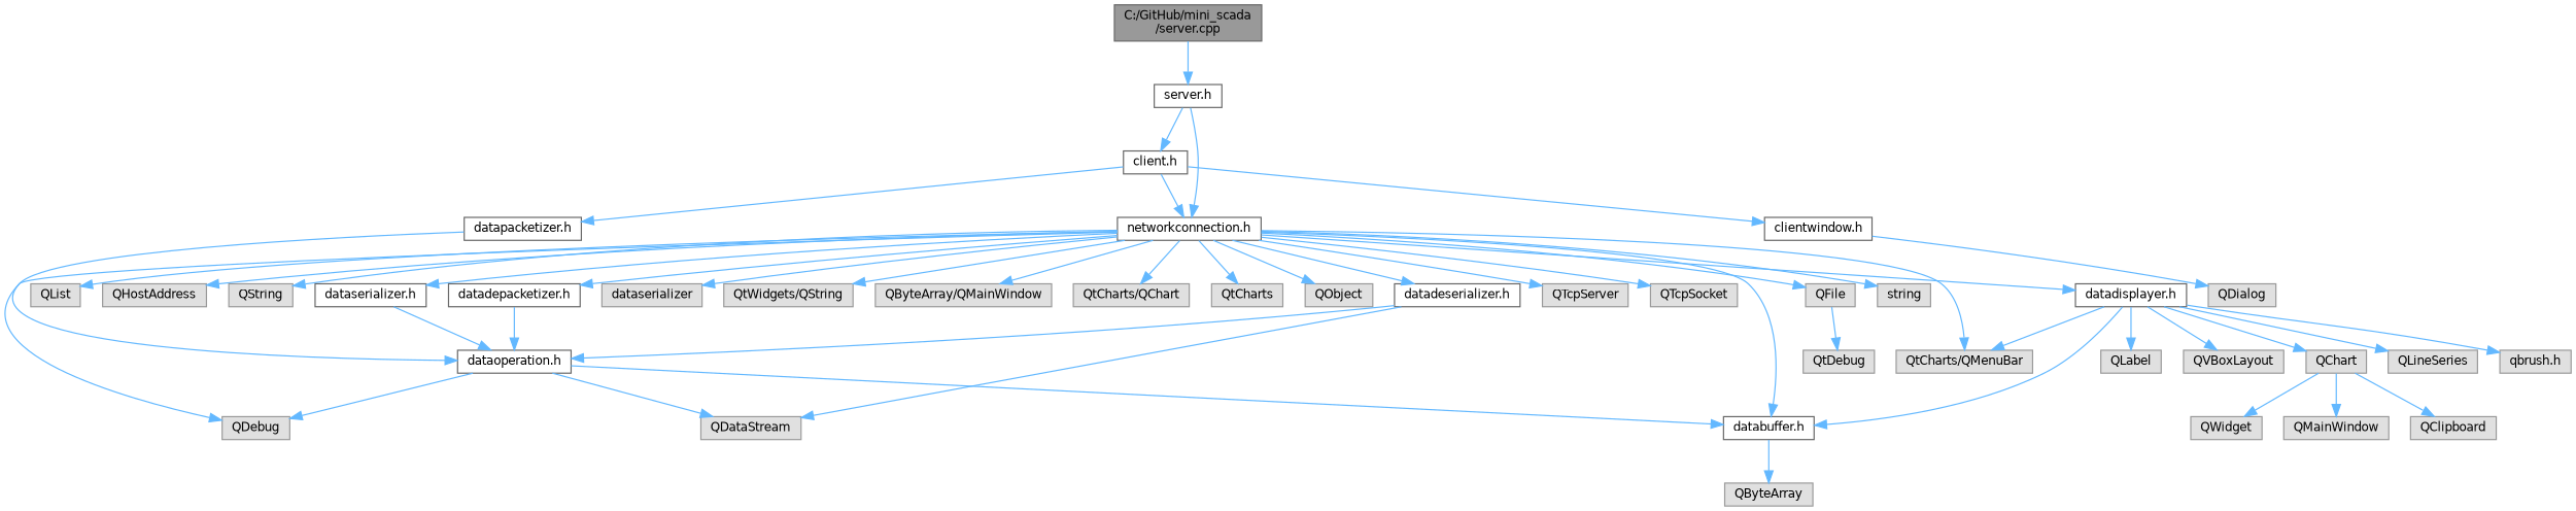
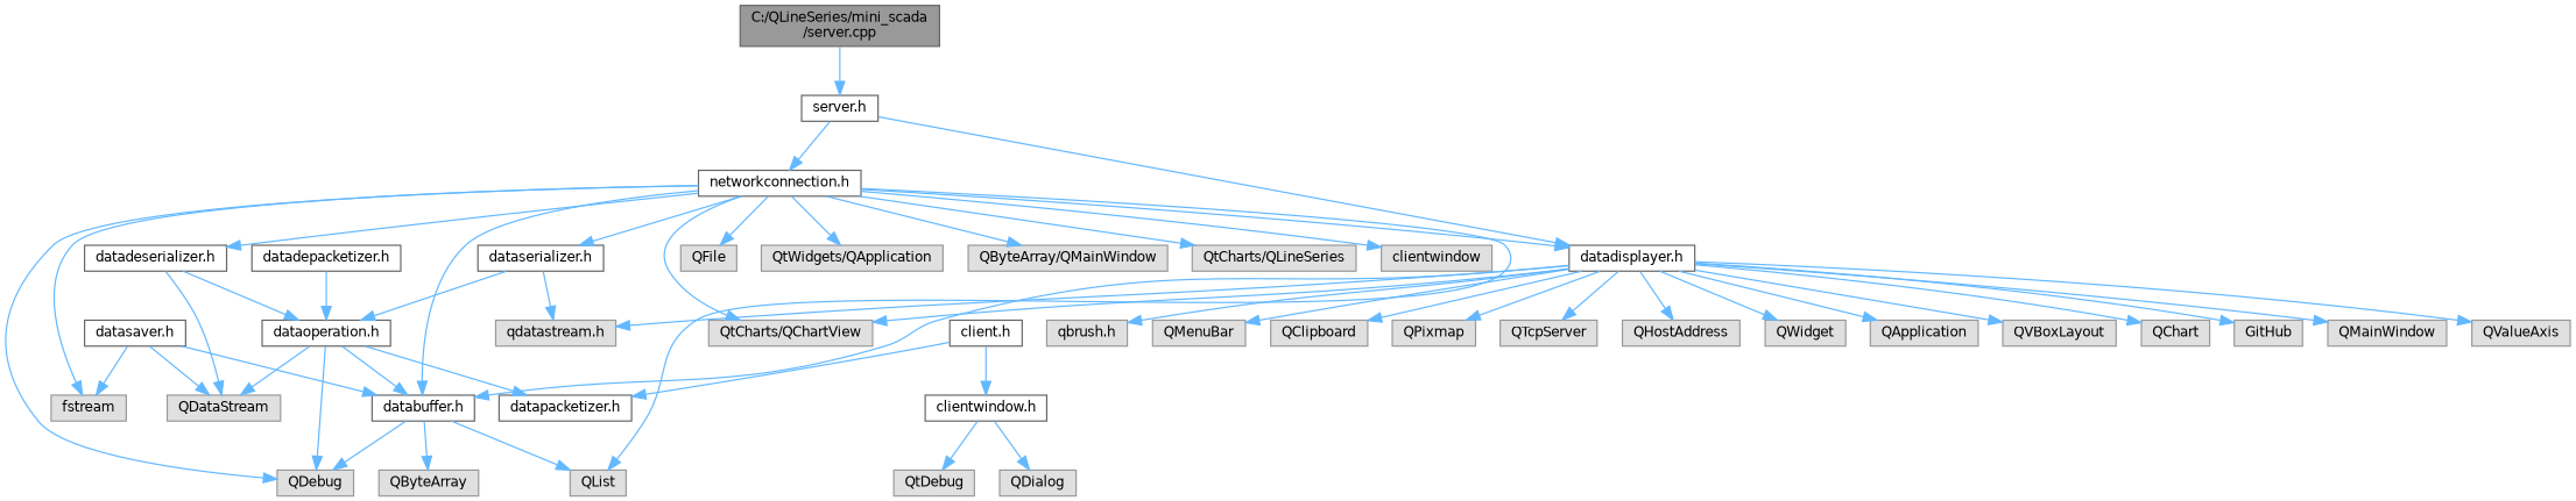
  digraph {
    node [color=grey60 fillcolor="#E0E0E0" fontname=Helvetica fontsize=10 shape=box style=filled]
    edge [color=steelblue1 fontname=Helvetica fontsize=10 labelfontname=Helvetica labelfontsize=10 style=solid]
-   n1 [color=gray40 fillcolor=grey60 fontcolor=black height=0.2 label="C:/GitHub/mini_scada\l/server.cpp" width=0.4]
+   n1 [color=gray40 fillcolor=grey60 fontcolor=black height=0.2 label="C:/QLineSeries/mini_scada\l/server.cpp" width=0.4]
    n2 [color=grey40 fillcolor=white height=0.2 label="server.h" width=0.4]
    n3 [color=grey40 fillcolor=white height=0.2 label="networkconnection.h" width=0.4]
    n4 [color=grey40 fillcolor=white height=0.2 label="client.h" width=0.4]
-   n5 [height=0.2 label=QObject width=0.4]
    n6 [height=0.2 label=QTcpServer width=0.4]
-   n7 [height=0.2 label=QTcpSocket width=0.4]
-   n8 [height=0.2 label=string width=0.4]
+   n8 [height=0.2 label=clientwindow width=0.4]
    n9 [color=grey40 fillcolor=white height=0.2 label="databuffer.h" width=0.4]
    n10 [height=0.2 label=QList width=0.4]
    n11 [height=0.2 label=QDebug width=0.4]
    n12 [height=0.2 label=QHostAddress width=0.4]
-   n13 [height=0.2 label=QString width=0.4]
    n14 [color=grey40 fillcolor=white height=0.2 label="dataserializer.h" width=0.4]
    n15 [color=grey40 fillcolor=white height=0.2 label="datadeserializer.h" width=0.4]
    n16 [color=grey40 fillcolor=white height=0.2 label="datadepacketizer.h" width=0.4]
-   n17 [height=0.2 label=dataserializer width=0.4]
+   n17 [height=0.2 label=fstream width=0.4]
    n18 [height=0.2 label=QFile width=0.4]
-   n19 [height=0.2 label="QtWidgets/QString" width=0.4]
+   n19 [height=0.2 label="QtWidgets/QApplication" width=0.4]
    n20 [height=0.2 label="QByteArray/QMainWindow" width=0.4]
-   n21 [height=0.2 label="QtCharts/QMenuBar" width=0.4]
-   n22 [height=0.2 label="QtCharts/QChart" width=0.4]
-   n23 [height=0.2 label=QtCharts width=0.4]
+   n21 [height=0.2 label="QtCharts/QChartView" width=0.4]
+   n22 [height=0.2 label="QtCharts/QLineSeries" width=0.4]
    n24 [color=grey40 fillcolor=white height=0.2 label="datadisplayer.h" width=0.4]
    n25 [color=grey40 fillcolor=white height=0.2 label="datapacketizer.h" width=0.4]
    n26 [color=grey40 fillcolor=white height=0.2 label="clientwindow.h" width=0.4]
    n27 [height=0.2 label=QByteArray width=0.4]
    n28 [color=grey40 fillcolor=white height=0.2 label="dataoperation.h" width=0.4]
+   n29 [height=0.2 label="qdatastream.h" width=0.4]
    n30 [height=0.2 label=QDataStream width=0.4]
+   n31 [color=grey40 fillcolor=white height=0.2 label="datasaver.h" width=0.4]
    n32 [height=0.2 label=QWidget width=0.4]
-   n33 [height=0.2 label=QLabel width=0.4]
+   n33 [height=0.2 label=QApplication width=0.4]
    n34 [height=0.2 label=QVBoxLayout width=0.4]
    n35 [height=0.2 label=QChart width=0.4]
-   n36 [height=0.2 label=QLineSeries width=0.4]
+   n36 [height=0.2 label=GitHub width=0.4]
    n37 [height=0.2 label=QMainWindow width=0.4]
+   n38 [height=0.2 label=QValueAxis width=0.4]
    n39 [height=0.2 label="qbrush.h" width=0.4]
+   n40 [height=0.2 label=QMenuBar width=0.4]
    n41 [height=0.2 label=QClipboard width=0.4]
+   n42 [height=0.2 label=QPixmap width=0.4]
    n43 [height=0.2 label=QDialog width=0.4]
    n44 [height=0.2 label=QtDebug width=0.4]
    n1 -> n2
    n2 -> n3
-   n2 -> n4
-   n3 -> n5
-   n3 -> n6
-   n3 -> n7
+   n2 -> n24
+   n24 -> n6
    n3 -> n8
    n3 -> n9
    n3 -> n10
    n3 -> n11
-   n3 -> n12
-   n3 -> n13
+   n24 -> n12
    n3 -> n14
    n3 -> n15
-   n3 -> n16
    n3 -> n17
    n3 -> n18
    n3 -> n19
    n3 -> n20
    n3 -> n21
    n3 -> n22
-   n3 -> n23
    n3 -> n24
-   n4 -> n3
    n4 -> n25
    n4 -> n26
+   n9 -> n10
+   n9 -> n11
    n9 -> n27
    n14 -> n28
+   n14 -> n29
    n15 -> n28
    n15 -> n30
    n16 -> n28
    n24 -> n9
    n24 -> n21
-   n35 -> n32
+   n24 -> n29
+   n24 -> n32
    n24 -> n33
    n24 -> n34
    n24 -> n35
    n24 -> n36
-   n35 -> n37
+   n24 -> n37
+   n24 -> n38
    n24 -> n39
-   n35 -> n41
-   n25 -> n28
+   n24 -> n40
+   n24 -> n41
+   n24 -> n42
+   n28 -> n25
    n26 -> n43
-   n18 -> n44
+   n26 -> n44
    n28 -> n9
    n28 -> n11
    n28 -> n30
+   n31 -> n9
+   n31 -> n17
+   n31 -> n30
  }
